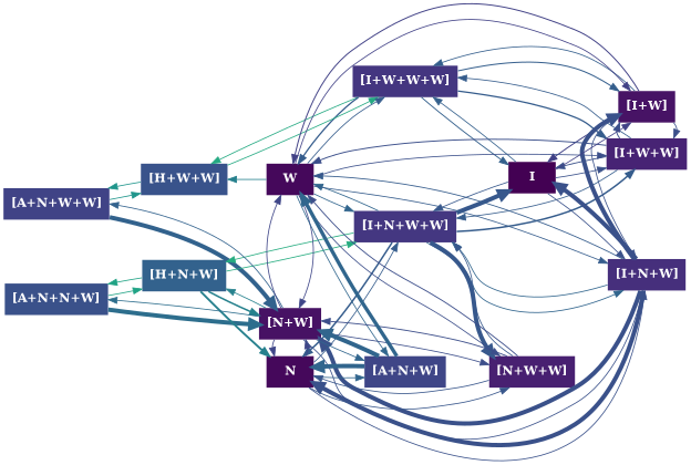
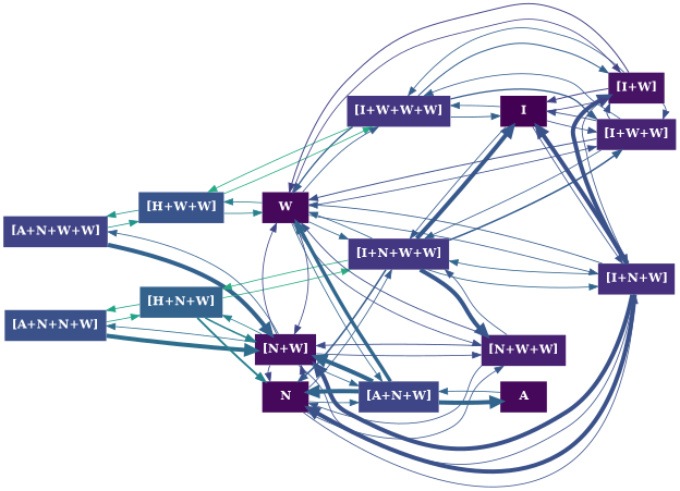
  strict digraph {
    nodesep=0.25
    rankdir=LR
    ranksep=0.5
    node [fillcolor="#45085b" shape=plaintext style=filled]
    edge [color="#355c8c" penwidth=1.0014817434811094 weight=2.]
    n1 [fillcolor="#3a518a" label=<         <TABLE BORDER="0" CELLBORDER="0" CELLSPACING="0" CELLPADDING="0">           <TR>             <TD><FONT COLOR="#ffffff"><b>[A+N+N+W]</b></FONT></TD>           </TR>         </TABLE>         >]
    n2 [fillcolor="#404386" label=<         <TABLE BORDER="0" CELLBORDER="0" CELLSPACING="0" CELLPADDING="0">           <TR>             <TD><FONT COLOR="#ffffff"><b>[A+N+W+W]</b></FONT></TD>           </TR>         </TABLE>         >]
    n3 [fillcolor="#443781" label=<         <TABLE BORDER="0" CELLBORDER="0" CELLSPACING="0" CELLPADDING="0">           <TR>             <TD><FONT COLOR="#ffffff"><b>[I+N+W+W]</b></FONT></TD>           </TR>         </TABLE>         >]
    n4 [fillcolor="#443680" label=<         <TABLE BORDER="0" CELLBORDER="0" CELLSPACING="0" CELLPADDING="0">           <TR>             <TD><FONT COLOR="#ffffff"><b>[I+W+W+W]</b></FONT></TD>           </TR>         </TABLE>         >]
    n5 [fillcolor="#33628d" label=<         <TABLE BORDER="0" CELLBORDER="0" CELLSPACING="0" CELLPADDING="0">           <TR>             <TD><FONT COLOR="#ffffff"><b>[H+N+W]</b></FONT></TD>           </TR>         </TABLE>         >]
    n6 [fillcolor="#39538b" label=<         <TABLE BORDER="0" CELLBORDER="0" CELLSPACING="0" CELLPADDING="0">           <TR>             <TD><FONT COLOR="#ffffff"><b>[H+W+W]</b></FONT></TD>           </TR>         </TABLE>         >]
    n7 [fillcolor="#471365" label=<         <TABLE BORDER="0" CELLBORDER="0" CELLSPACING="0" CELLPADDING="0">           <TR>             <TD><FONT COLOR="#ffffff"><b>[I+W]</b></FONT></TD>           </TR>         </TABLE>         >]
    n8 [fillcolor="#472374" label=<         <TABLE BORDER="0" CELLBORDER="0" CELLSPACING="0" CELLPADDING="0">           <TR>             <TD><FONT COLOR="#ffffff"><b>[I+W+W]</b></FONT></TD>           </TR>         </TABLE>         >]
    n9 [fillcolor="#462f7c" label=<         <TABLE BORDER="0" CELLBORDER="0" CELLSPACING="0" CELLPADDING="0">           <TR>             <TD><FONT COLOR="#ffffff"><b>[I+N+W]</b></FONT></TD>           </TR>         </TABLE>         >]
    n10 [label=<         <TABLE BORDER="0" CELLBORDER="0" CELLSPACING="0" CELLPADDING="0">           <TR>             <TD><FONT COLOR="#ffffff"><b>N</b></FONT></TD>           </TR>         </TABLE>         >]
    n11 [label=<         <TABLE BORDER="0" CELLBORDER="0" CELLSPACING="0" CELLPADDING="0">           <TR>             <TD><FONT COLOR="#ffffff"><b>W</b></FONT></TD>           </TR>         </TABLE>         >]
    n12 [fillcolor="#471264" label=<         <TABLE BORDER="0" CELLBORDER="0" CELLSPACING="0" CELLPADDING="0">           <TR>             <TD><FONT COLOR="#ffffff"><b>[N+W]</b></FONT></TD>           </TR>         </TABLE>         >]
    n13 [fillcolor="#482071" label=<         <TABLE BORDER="0" CELLBORDER="0" CELLSPACING="0" CELLPADDING="0">           <TR>             <TD><FONT COLOR="#ffffff"><b>[N+W+W]</b></FONT></TD>           </TR>         </TABLE>         >]
    n14 [fillcolor="#430153" label=<         <TABLE BORDER="0" CELLBORDER="0" CELLSPACING="0" CELLPADDING="0">           <TR>             <TD><FONT COLOR="#ffffff"><b>I</b></FONT></TD>           </TR>         </TABLE>         >]
    n15 [fillcolor="#3f4687" label=<         <TABLE BORDER="0" CELLBORDER="0" CELLSPACING="0" CELLPADDING="0">           <TR>             <TD><FONT COLOR="#ffffff"><b>[A+N+W]</b></FONT></TD>           </TR>         </TABLE>         >]
+   n16 [label=<         <TABLE BORDER="0" CELLBORDER="0" CELLSPACING="0" CELLPADDING="0">           <TR>             <TD><FONT COLOR="#ffffff"><b>A</b></FONT></TD>           </TR>         </TABLE>         >]
    subgraph sub_1 {
      rank=same
      n1
      n2
    }
    subgraph sub_2 {
      rank=same
      n3
      n4
    }
    subgraph sub_3 {
      rank=same
      n5
      n6
    }
    subgraph sub_4 {
      rank=same
      n7
      n8
      n9
    }
    subgraph sub_5 {
      rank=same
      n10
      n11
      n12
    }
    n1 -> n5 [color="#20a385" penwidth=1.000000000939668]
    n1 -> n12 [color="#2d6e8d" penwidth=4.999999999999993]
    n2 -> n6 [color="#1f958b" penwidth=1.0000000029537122]
    n2 -> n12 [color="#32628d" penwidth=4.999999999999993]
    n3 -> n5 [color="#26ac80" penwidth=1.0000000000000024]
    n3 -> n8 [penwidth=1.8705948543513997]
    n3 -> n9 [color="#31658d" penwidth=1.0216624957946248]
    n3 -> n10 [penwidth=1.8705948543513997]
    n3 -> n11 [color="#31658d" penwidth=1.0216624957946248]
    n3 -> n13 [color="#37588c" penwidth=4.999999999999993]
    n3 -> n14 [color="#37588c" penwidth=4.999999999999993]
    n4 -> n6 [color="#24a982" penwidth=1.0000000000000062]
    n4 -> n7 [color="#345e8c" penwidth=1.2608092000539153]
    n4 -> n8 [penwidth=1.5890744315540775]
    n4 -> n11 [penwidth=1.5890744315540775]
    n4 -> n14 [color="#34608c" penwidth=1.1378059682126598]
    n5 -> n1 [color="#20a385" penwidth=1.0000005755541777]
    n5 -> n3 [color="#26ac80" penwidth=1.000000011131713]
    n5 -> n10 [color="#26808d" penwidth=2.355339247608523]
    n5 -> n12 [color="#26818d" penwidth=1.9202542347590927]
    n6 -> n2 [color="#1f958b" penwidth=1.0000009190945094]
    n6 -> n4 [color="#24a982" penwidth=1.0000000001659999]
+   n6 -> n11 [color="#26808d" penwidth=1.0056688075560176]
    n7 -> n4 [color="#345e8c"]
    n7 -> n8 [color="#3b4f8a"]
    n7 -> n9 [color="#3a518a" penwidth=1.0007806128179204]
    n7 -> n11 [color="#414186" penwidth=1.2239085374147352]
    n7 -> n14 [color="#414186" penwidth=1.2239085374147352]
    n8 -> n3
    n8 -> n4
    n8 -> n7 [color="#3b4f8a" penwidth=1.188925131767661]
    n8 -> n11 [color="#3b4f8a" penwidth=1.188925131767661]
    n8 -> n14 [color="#3a518a" penwidth=1.099134172865587]
    n9 -> n3 [color="#31658d"]
    n9 -> n7 [color="#3a518a" penwidth=4.999999999999986]
    n9 -> n10 [color="#3a518a" penwidth=4.999999999999986]
    n9 -> n11 [penwidth=1.0496110808966306]
    n9 -> n12 [color="#3a518a" penwidth=4.999999999999986]
    n9 -> n14 [color="#3a518a" penwidth=4.999999999999986]
    n10 -> n3
    n10 -> n9 [color="#3a518a" penwidth=1.0007806128179204]
    n10 -> n12 [color="#3f4688"]
    n10 -> n13 [color="#38568b"]
    n10 -> n15 [color="#31658d" penwidth=1.0000329764057996]
    n11 -> n3 [color="#31658d"]
    n11 -> n4
    n11 -> n6 [color="#26808d"]
    n11 -> n7 [color="#414186"]
    n11 -> n8 [color="#3b4f8a"]
    n11 -> n9
    n11 -> n12 [color="#3f4688"]
    n11 -> n13 [color="#3c4e8a"]
    n11 -> n15 [color="#31668d"]
    n12 -> n1 [color="#2d6e8d" penwidth=1.0006771745430434]
    n12 -> n2 [color="#32628d" penwidth=1.0014536632272353]
    n12 -> n5 [color="#26818d"]
    n12 -> n9 [color="#3a518a" penwidth=1.0000793698738857]
    n12 -> n10 [color="#3f4688" penwidth=1.0227662062018008]
    n12 -> n11 [color="#3f4688" penwidth=1.0227662062018008]
    n12 -> n13 [color="#3c4e8a"]
    n12 -> n15 [color="#31658d" penwidth=1.0000002393638558]
    n13 -> n3 [color="#37588c" penwidth=1.0003911045704799]
    n13 -> n10 [color="#38568b" penwidth=1.0056950738212538]
    n13 -> n11 [color="#3c4e8a" penwidth=1.1067445454868081]
    n13 -> n12 [color="#3c4e8a" penwidth=1.1067445454868081]
    n14 -> n3 [color="#37588c" penwidth=1.0003911045704799]
    n14 -> n4 [color="#34608c"]
    n14 -> n7 [color="#414186"]
    n14 -> n8 [color="#3a518a"]
    n14 -> n9 [color="#3a518a" penwidth=1.0000793698738857]
    n15 -> n10 [color="#31658d" penwidth=4.999999999999986]
    n15 -> n11 [color="#31668d" penwidth=4.176555392051451]
    n15 -> n12 [color="#31658d" penwidth=4.999999999999986]
+   n15 -> n16 [color="#31658d" penwidth=4.999999999999986]
+   n16 -> n15 [color="#31658d" penwidth=1.0000002393638558]
  }
